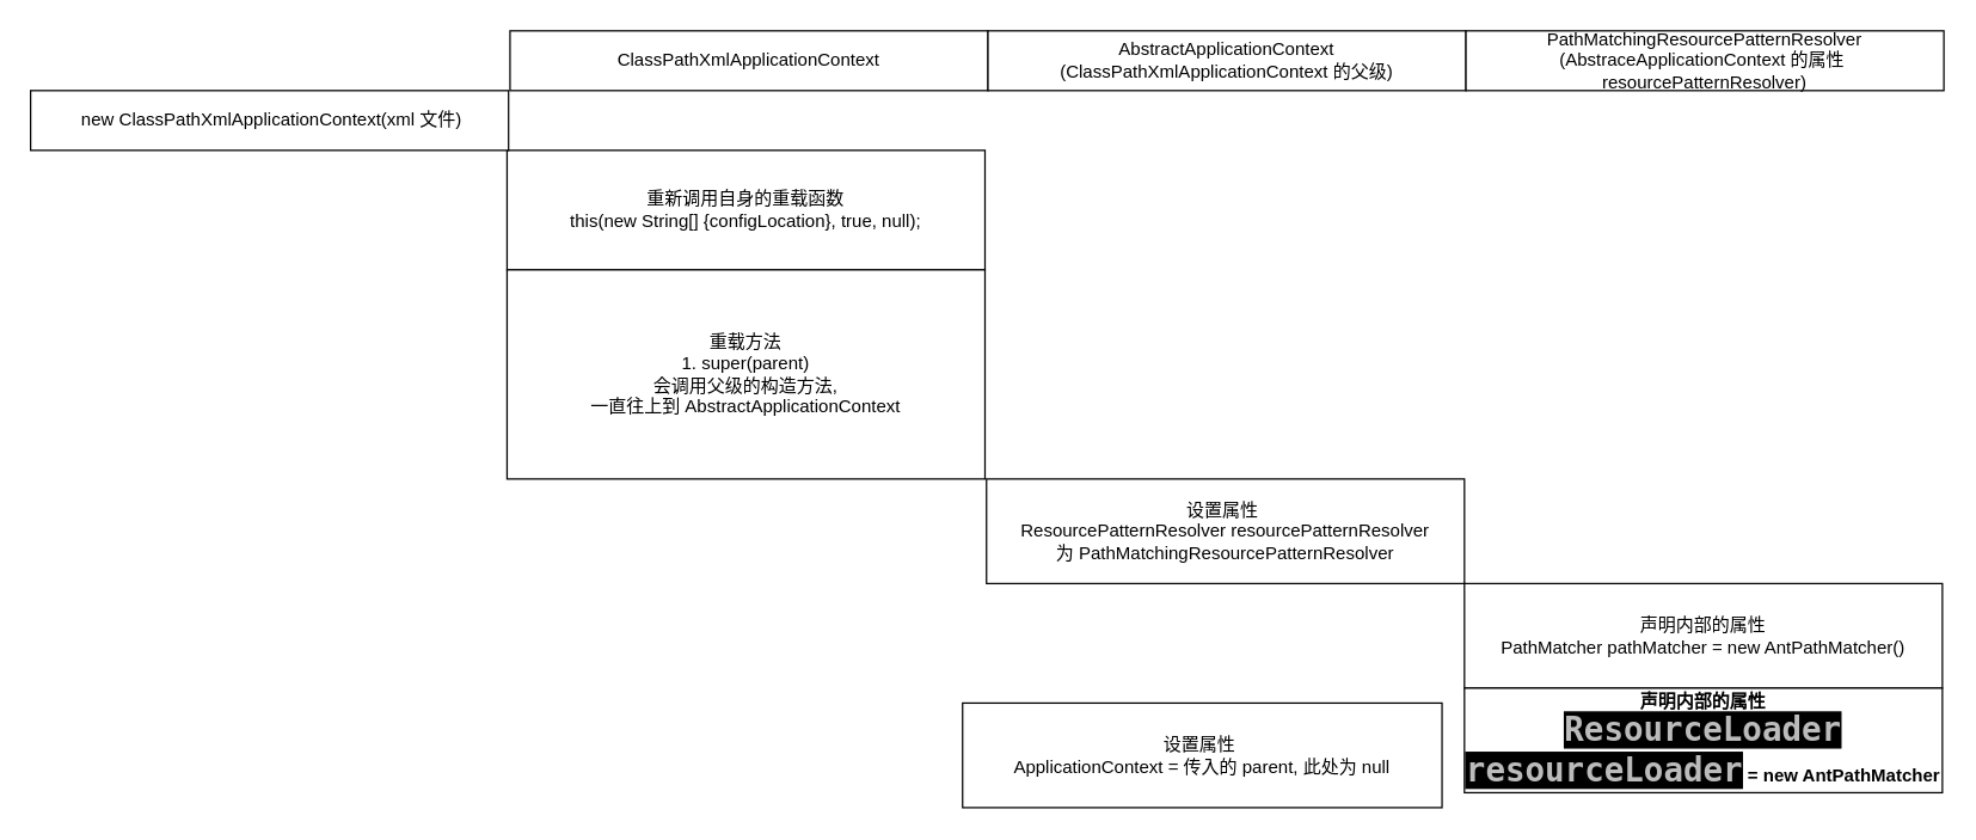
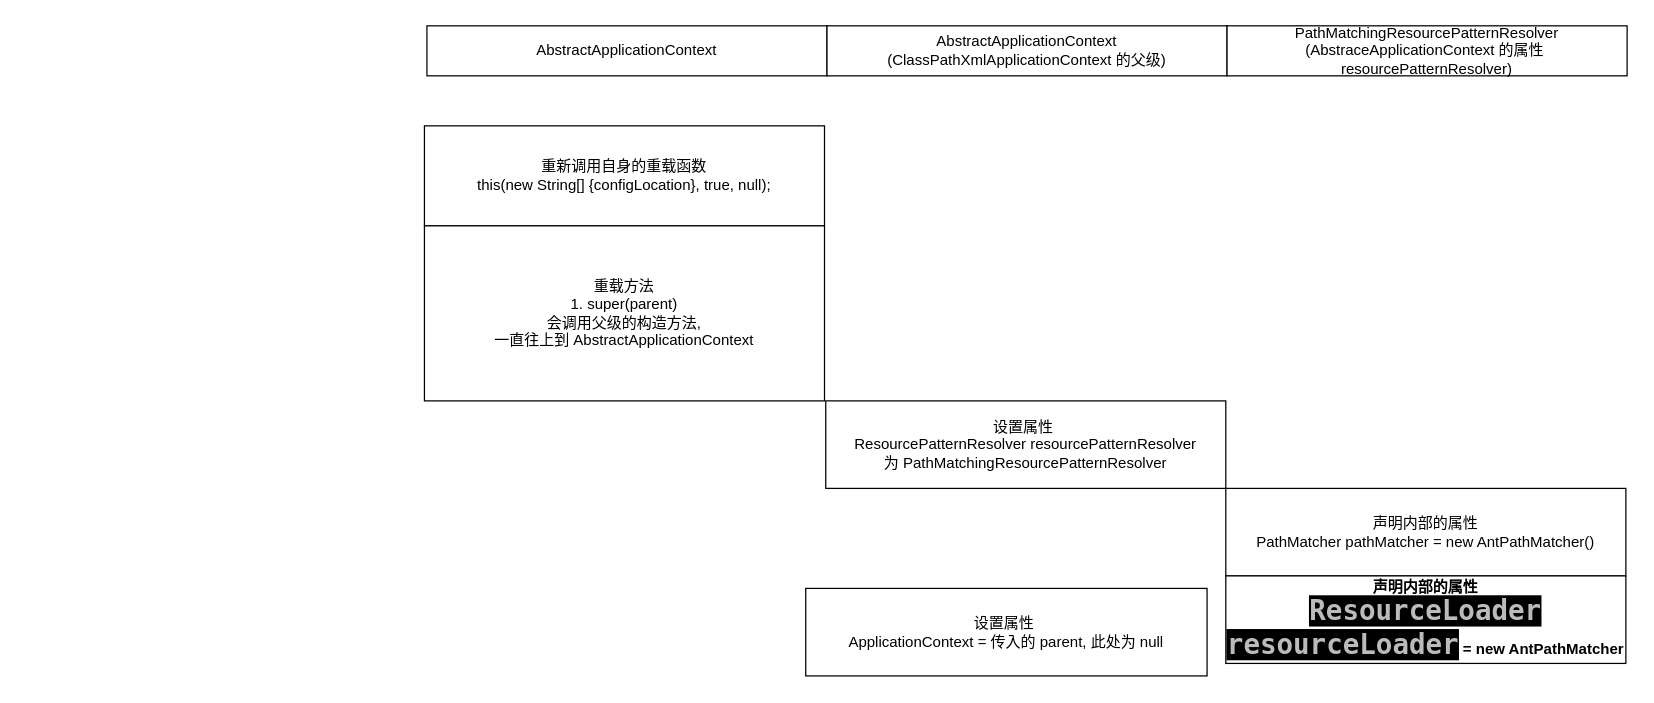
  <mxCell id="0" />
  <mxCell id="1" parent="0" />
- <mxCell id="2" value="ClassPathXmlApplicationContext" style="rounded=0;whiteSpace=wrap;html=1;" parent="1" vertex="1"><mxGeometry x="341" y="20" width="320" height="40" as="geometry" /></mxCell>
+ <mxCell id="2" value="AbstractApplicationContext" style="rounded=0;whiteSpace=wrap;html=1;" parent="1" vertex="1"><mxGeometry x="341" y="20" width="320" height="40" as="geometry" /></mxCell>
  <mxCell id="3" value="重新调用自身的重载函数&lt;br&gt;this(new String[] {configLocation}, true, null);" style="rounded=0;whiteSpace=wrap;html=1;" vertex="1" parent="1"><mxGeometry x="339" y="100" width="320" height="80" as="geometry" /></mxCell>
  <mxCell id="4" value="重载方法&lt;br&gt;1. super(parent)&lt;br&gt;会调用父级的构造方法,&lt;br&gt;一直往上到 AbstractApplicationContext" style="rounded=0;whiteSpace=wrap;html=1;" vertex="1" parent="1"><mxGeometry x="339" y="180" width="320" height="140" as="geometry" /></mxCell>
  <mxCell id="5" value="AbstractApplicationContext&lt;br&gt;(ClassPathXmlApplicationContext 的父级)" style="rounded=0;whiteSpace=wrap;html=1;" vertex="1" parent="1"><mxGeometry x="661" y="20" width="320" height="40" as="geometry" /></mxCell>
  <mxCell id="6" value="设置属性&amp;nbsp;&lt;br&gt;ResourcePatternResolver resourcePatternResolver&lt;br&gt;为&amp;nbsp;PathMatchingResourcePatternResolver" style="rounded=0;whiteSpace=wrap;html=1;" vertex="1" parent="1"><mxGeometry x="660" y="320" width="320" height="70" as="geometry" /></mxCell>
  <mxCell id="7" value="设置属性&amp;nbsp;&lt;br&gt;ApplicationContext = 传入的 parent, 此处为 null" style="rounded=0;whiteSpace=wrap;html=1;" vertex="1" parent="1"><mxGeometry x="644" y="470" width="321" height="70" as="geometry" /></mxCell>
- <mxCell id="8" value="&amp;nbsp;new ClassPathXmlApplicationContext(xml 文件)" style="rounded=0;whiteSpace=wrap;html=1;" vertex="1" parent="1"><mxGeometry x="20" y="60" width="320" height="40" as="geometry" /></mxCell>
  <mxCell id="9" value="PathMatchingResourcePatternResolver&lt;br&gt;(AbstraceApplicationContext 的属性&amp;nbsp; resourcePatternResolver&lt;span&gt;)&lt;/span&gt;" style="rounded=0;whiteSpace=wrap;html=1;" vertex="1" parent="1"><mxGeometry x="981" y="20" width="320" height="40" as="geometry" /></mxCell>
  <mxCell id="10" value="声明内部的属性&lt;br&gt;PathMatcher pathMatcher = new AntPathMatcher()" style="rounded=0;whiteSpace=wrap;html=1;" vertex="1" parent="1"><mxGeometry x="980" y="390" width="320" height="70" as="geometry" /></mxCell>
  <mxCell id="11" value="声明内部的属性&lt;br&gt;&lt;span style=&quot;background-color: rgb(0 , 0 , 0) ; color: rgb(187 , 187 , 187) ; font-family: &amp;#34;jetbrains mono&amp;#34; , monospace ; font-size: 16.5pt&quot;&gt;ResourceLoader resourceLoader&lt;/span&gt;&amp;nbsp;= new AntPathMatcher" style="rounded=0;whiteSpace=wrap;html=1;fontStyle=1" vertex="1" parent="1"><mxGeometry x="980" y="460" width="320" height="70" as="geometry" /></mxCell>
